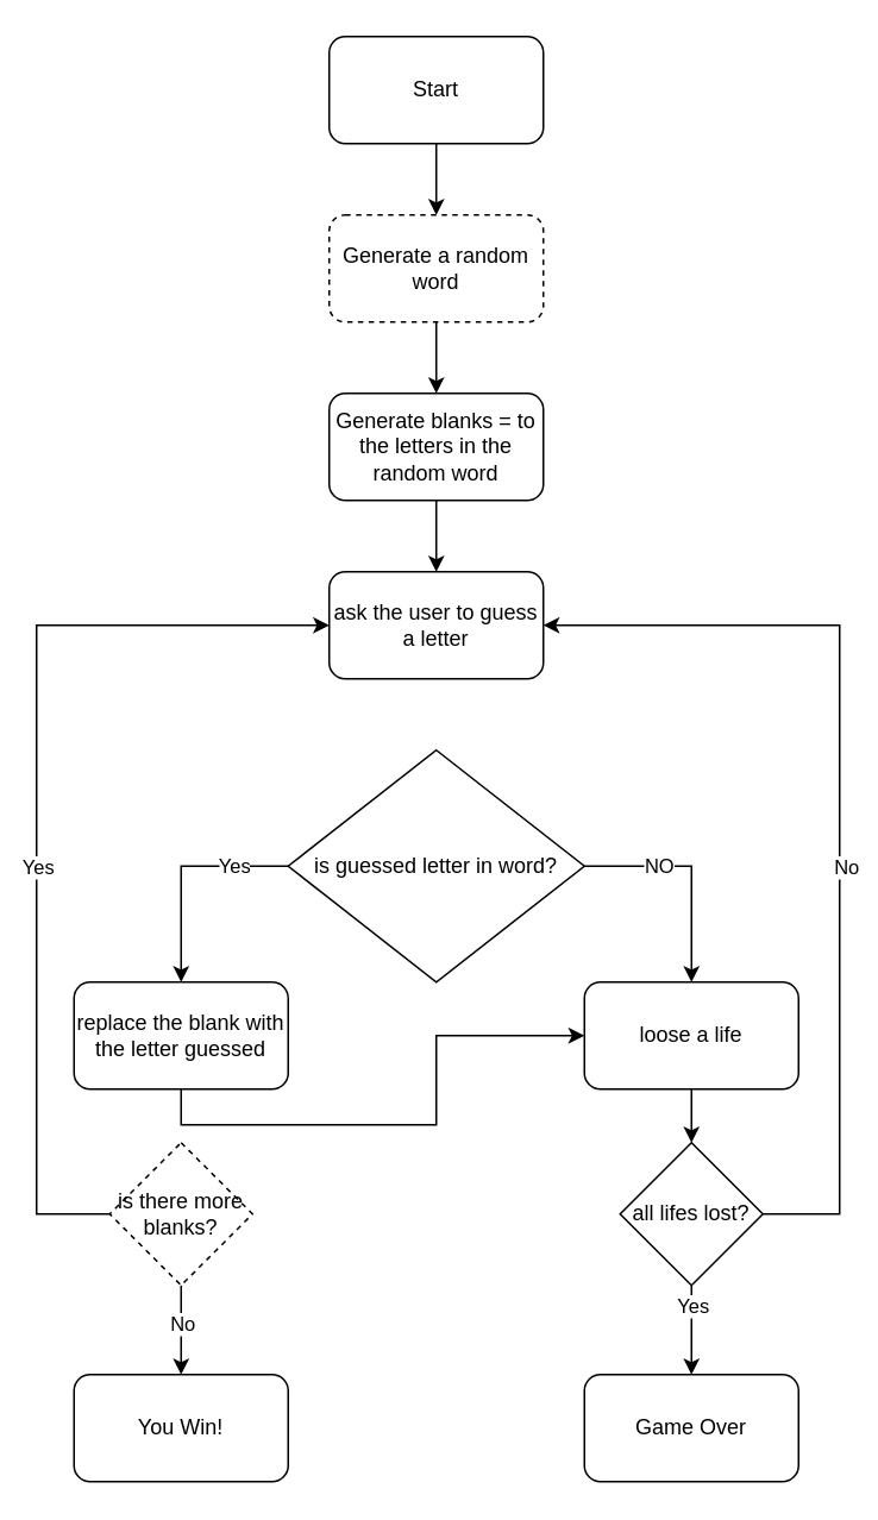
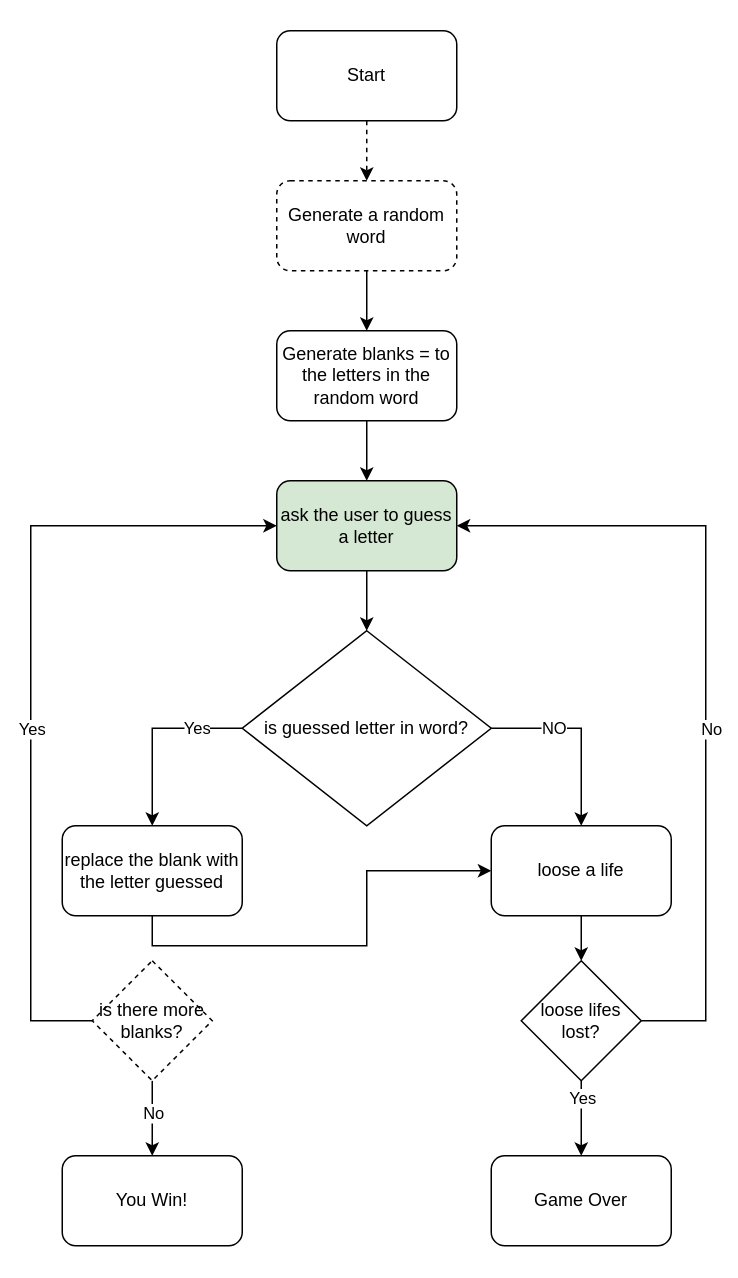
  <mxCell id="0" />
  <mxCell id="1" parent="0" />
- <mxCell id="2" style="edgeStyle=orthogonalEdgeStyle;rounded=0;orthogonalLoop=1;jettySize=auto;html=1;exitX=0.5;exitY=1;exitDx=0;exitDy=0;entryX=0.5;entryY=0;entryDx=0;entryDy=0;" edge="1" parent="1" source="3" target="7"><mxGeometry relative="1" as="geometry" /></mxCell>
+ <mxCell id="2" style="edgeStyle=orthogonalEdgeStyle;rounded=0;orthogonalLoop=1;jettySize=auto;html=1;exitX=0.5;exitY=1;exitDx=0;exitDy=0;entryX=0.5;entryY=0;entryDx=0;entryDy=0;dashed=1;" edge="1" parent="1" source="3" target="7"><mxGeometry relative="1" as="geometry" /></mxCell>
  <mxCell id="3" value="Start" style="rounded=1;whiteSpace=wrap;html=1;" vertex="1" parent="1"><mxGeometry x="184" y="20" width="120" height="60" as="geometry" /></mxCell>
  <mxCell id="4" style="edgeStyle=orthogonalEdgeStyle;rounded=0;orthogonalLoop=1;jettySize=auto;html=1;exitX=0.5;exitY=1;exitDx=0;exitDy=0;entryX=0.5;entryY=0;entryDx=0;entryDy=0;" edge="1" parent="1" source="5" target="9"><mxGeometry relative="1" as="geometry" /></mxCell>
  <mxCell id="5" value="Generate blanks = to the letters in the random word" style="rounded=1;whiteSpace=wrap;html=1;" vertex="1" parent="1"><mxGeometry x="184" y="220" width="120" height="60" as="geometry" /></mxCell>
  <mxCell id="6" style="edgeStyle=orthogonalEdgeStyle;rounded=0;orthogonalLoop=1;jettySize=auto;html=1;exitX=0.5;exitY=1;exitDx=0;exitDy=0;entryX=0.5;entryY=0;entryDx=0;entryDy=0;" edge="1" parent="1" source="7" target="5"><mxGeometry relative="1" as="geometry" /></mxCell>
  <mxCell id="7" value="Generate a random word" style="rounded=1;whiteSpace=wrap;html=1;dashed=1;" vertex="1" parent="1"><mxGeometry x="184" y="120" width="120" height="60" as="geometry" /></mxCell>
- <mxCell id="9" value="ask the user to guess a letter" style="rounded=1;whiteSpace=wrap;html=1;" vertex="1" parent="1"><mxGeometry x="184" y="320" width="120" height="60" as="geometry" /></mxCell>
+ <mxCell id="8" style="edgeStyle=orthogonalEdgeStyle;rounded=0;orthogonalLoop=1;jettySize=auto;html=1;exitX=0.5;exitY=1;exitDx=0;exitDy=0;entryX=0.5;entryY=0;entryDx=0;entryDy=0;" edge="1" parent="1" source="9" target="14"><mxGeometry relative="1" as="geometry" /></mxCell>
+ <mxCell id="9" value="ask the user to guess a letter" style="rounded=1;whiteSpace=wrap;html=1;fillColor=#d5e8d4;" vertex="1" parent="1"><mxGeometry x="184" y="320" width="120" height="60" as="geometry" /></mxCell>
  <mxCell id="10" style="edgeStyle=orthogonalEdgeStyle;rounded=0;orthogonalLoop=1;jettySize=auto;html=1;exitX=0;exitY=0.5;exitDx=0;exitDy=0;" edge="1" parent="1" source="14" target="18"><mxGeometry relative="1" as="geometry" /></mxCell>
  <mxCell id="11" value="Yes" style="edgeLabel;html=1;align=center;verticalAlign=middle;resizable=0;points=[];" vertex="1" connectable="0" parent="10"><mxGeometry x="-0.504" y="-1" relative="1" as="geometry"><mxPoint as="offset" /></mxGeometry></mxCell>
  <mxCell id="12" style="edgeStyle=orthogonalEdgeStyle;rounded=0;orthogonalLoop=1;jettySize=auto;html=1;exitX=1;exitY=0.5;exitDx=0;exitDy=0;entryX=0.5;entryY=0;entryDx=0;entryDy=0;" edge="1" parent="1" source="14" target="16"><mxGeometry relative="1" as="geometry" /></mxCell>
  <mxCell id="13" value="NO" style="edgeLabel;html=1;align=center;verticalAlign=middle;resizable=0;points=[];" vertex="1" connectable="0" parent="12"><mxGeometry x="-0.344" y="1" relative="1" as="geometry"><mxPoint as="offset" /></mxGeometry></mxCell>
  <mxCell id="14" value="is guessed letter in word?" style="rhombus;whiteSpace=wrap;html=1;" vertex="1" parent="1"><mxGeometry x="161" y="420" width="166" height="130" as="geometry" /></mxCell>
  <mxCell id="15" style="edgeStyle=orthogonalEdgeStyle;rounded=0;orthogonalLoop=1;jettySize=auto;html=1;exitX=0.5;exitY=1;exitDx=0;exitDy=0;entryX=0.5;entryY=0;entryDx=0;entryDy=0;" edge="1" parent="1" source="16" target="23"><mxGeometry relative="1" as="geometry" /></mxCell>
  <mxCell id="16" value="loose a life" style="rounded=1;whiteSpace=wrap;html=1;" vertex="1" parent="1"><mxGeometry x="327" y="550" width="120" height="60" as="geometry" /></mxCell>
  <mxCell id="17" style="edgeStyle=orthogonalEdgeStyle;rounded=0;orthogonalLoop=1;jettySize=auto;html=1;exitX=0.5;exitY=1;exitDx=0;exitDy=0;" edge="1" parent="1" source="18" target="16"><mxGeometry relative="1" as="geometry" /></mxCell>
  <mxCell id="18" value="replace the blank with the letter guessed" style="rounded=1;whiteSpace=wrap;html=1;" vertex="1" parent="1"><mxGeometry x="41" y="550" width="120" height="60" as="geometry" /></mxCell>
  <mxCell id="19" style="edgeStyle=orthogonalEdgeStyle;rounded=0;orthogonalLoop=1;jettySize=auto;html=1;exitX=1;exitY=0.5;exitDx=0;exitDy=0;entryX=1;entryY=0.5;entryDx=0;entryDy=0;" edge="1" parent="1" source="23" target="9"><mxGeometry relative="1" as="geometry"><Array as="points"><mxPoint x="470" y="680" /><mxPoint x="470" y="350" /></Array></mxGeometry></mxCell>
  <mxCell id="20" value="No" style="edgeLabel;html=1;align=center;verticalAlign=middle;resizable=0;points=[];" vertex="1" connectable="0" parent="19"><mxGeometry x="-0.722" y="-3" relative="1" as="geometry"><mxPoint y="-163" as="offset" /></mxGeometry></mxCell>
  <mxCell id="21" style="edgeStyle=orthogonalEdgeStyle;rounded=0;orthogonalLoop=1;jettySize=auto;html=1;exitX=0.5;exitY=1;exitDx=0;exitDy=0;entryX=0.5;entryY=0;entryDx=0;entryDy=0;" edge="1" parent="1" source="23" target="30"><mxGeometry relative="1" as="geometry" /></mxCell>
  <mxCell id="22" value="Yes" style="edgeLabel;html=1;align=center;verticalAlign=middle;resizable=0;points=[];" vertex="1" connectable="0" parent="21"><mxGeometry x="-0.56" relative="1" as="geometry"><mxPoint as="offset" /></mxGeometry></mxCell>
- <mxCell id="23" value="all lifes lost?" style="rhombus;whiteSpace=wrap;html=1;" vertex="1" parent="1"><mxGeometry x="347" y="640" width="80" height="80" as="geometry" /></mxCell>
+ <mxCell id="23" value="loose lifes lost?" style="rhombus;whiteSpace=wrap;html=1;" vertex="1" parent="1"><mxGeometry x="347" y="640" width="80" height="80" as="geometry" /></mxCell>
  <mxCell id="24" style="edgeStyle=orthogonalEdgeStyle;rounded=0;orthogonalLoop=1;jettySize=auto;html=1;exitX=0;exitY=0.5;exitDx=0;exitDy=0;entryX=0;entryY=0.5;entryDx=0;entryDy=0;" edge="1" parent="1" source="28" target="9"><mxGeometry relative="1" as="geometry"><Array as="points"><mxPoint x="20" y="680" /><mxPoint x="20" y="350" /></Array></mxGeometry></mxCell>
  <mxCell id="25" value="Yes" style="edgeLabel;html=1;align=center;verticalAlign=middle;resizable=0;points=[];" vertex="1" connectable="0" parent="24"><mxGeometry x="-0.166" relative="1" as="geometry"><mxPoint y="-13" as="offset" /></mxGeometry></mxCell>
  <mxCell id="26" style="edgeStyle=orthogonalEdgeStyle;rounded=0;orthogonalLoop=1;jettySize=auto;html=1;exitX=0.5;exitY=1;exitDx=0;exitDy=0;entryX=0.5;entryY=0;entryDx=0;entryDy=0;" edge="1" parent="1" source="28" target="29"><mxGeometry relative="1" as="geometry" /></mxCell>
  <mxCell id="27" value="No" style="edgeLabel;html=1;align=center;verticalAlign=middle;resizable=0;points=[];" vertex="1" connectable="0" parent="26"><mxGeometry x="-0.16" relative="1" as="geometry"><mxPoint as="offset" /></mxGeometry></mxCell>
  <mxCell id="28" value="is there more blanks?" style="rhombus;whiteSpace=wrap;html=1;dashed=1;" vertex="1" parent="1"><mxGeometry x="61" y="640" width="80" height="80" as="geometry" /></mxCell>
  <mxCell id="29" value="You Win!" style="rounded=1;whiteSpace=wrap;html=1;" vertex="1" parent="1"><mxGeometry x="41" y="770" width="120" height="60" as="geometry" /></mxCell>
  <mxCell id="30" value="Game Over" style="rounded=1;whiteSpace=wrap;html=1;" vertex="1" parent="1"><mxGeometry x="327" y="770" width="120" height="60" as="geometry" /></mxCell>
